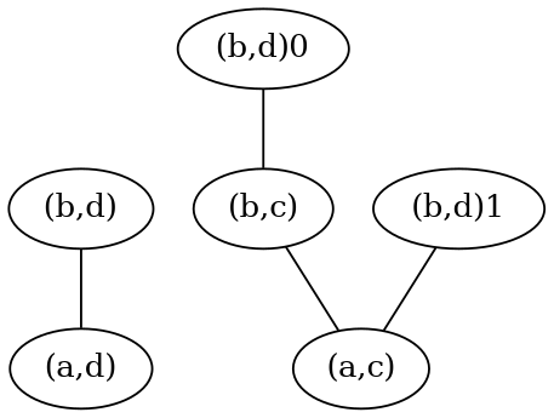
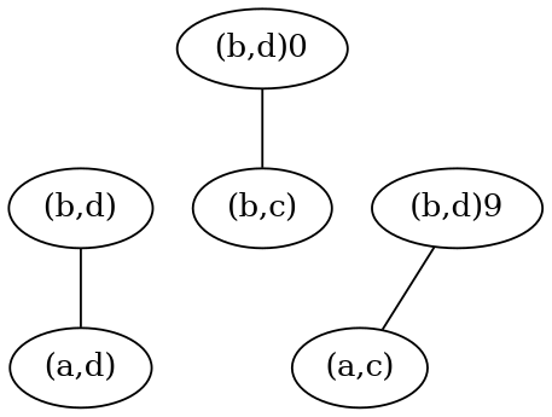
  graph {
    rankdir=BT
    "(a,d)"
    "(b,d)"
    n3 [label="(b,d)0"]
    "(b,c)"
    "(a,c)"
-   "(b,d)1"
+   "(b,d)1" [label="(b,d)9"]
    "(a,d)" -- "(b,d)"
    "(b,c)" -- n3
-   "(a,c)" -- "(b,c)"
    "(a,c)" -- "(b,d)1"
  }
